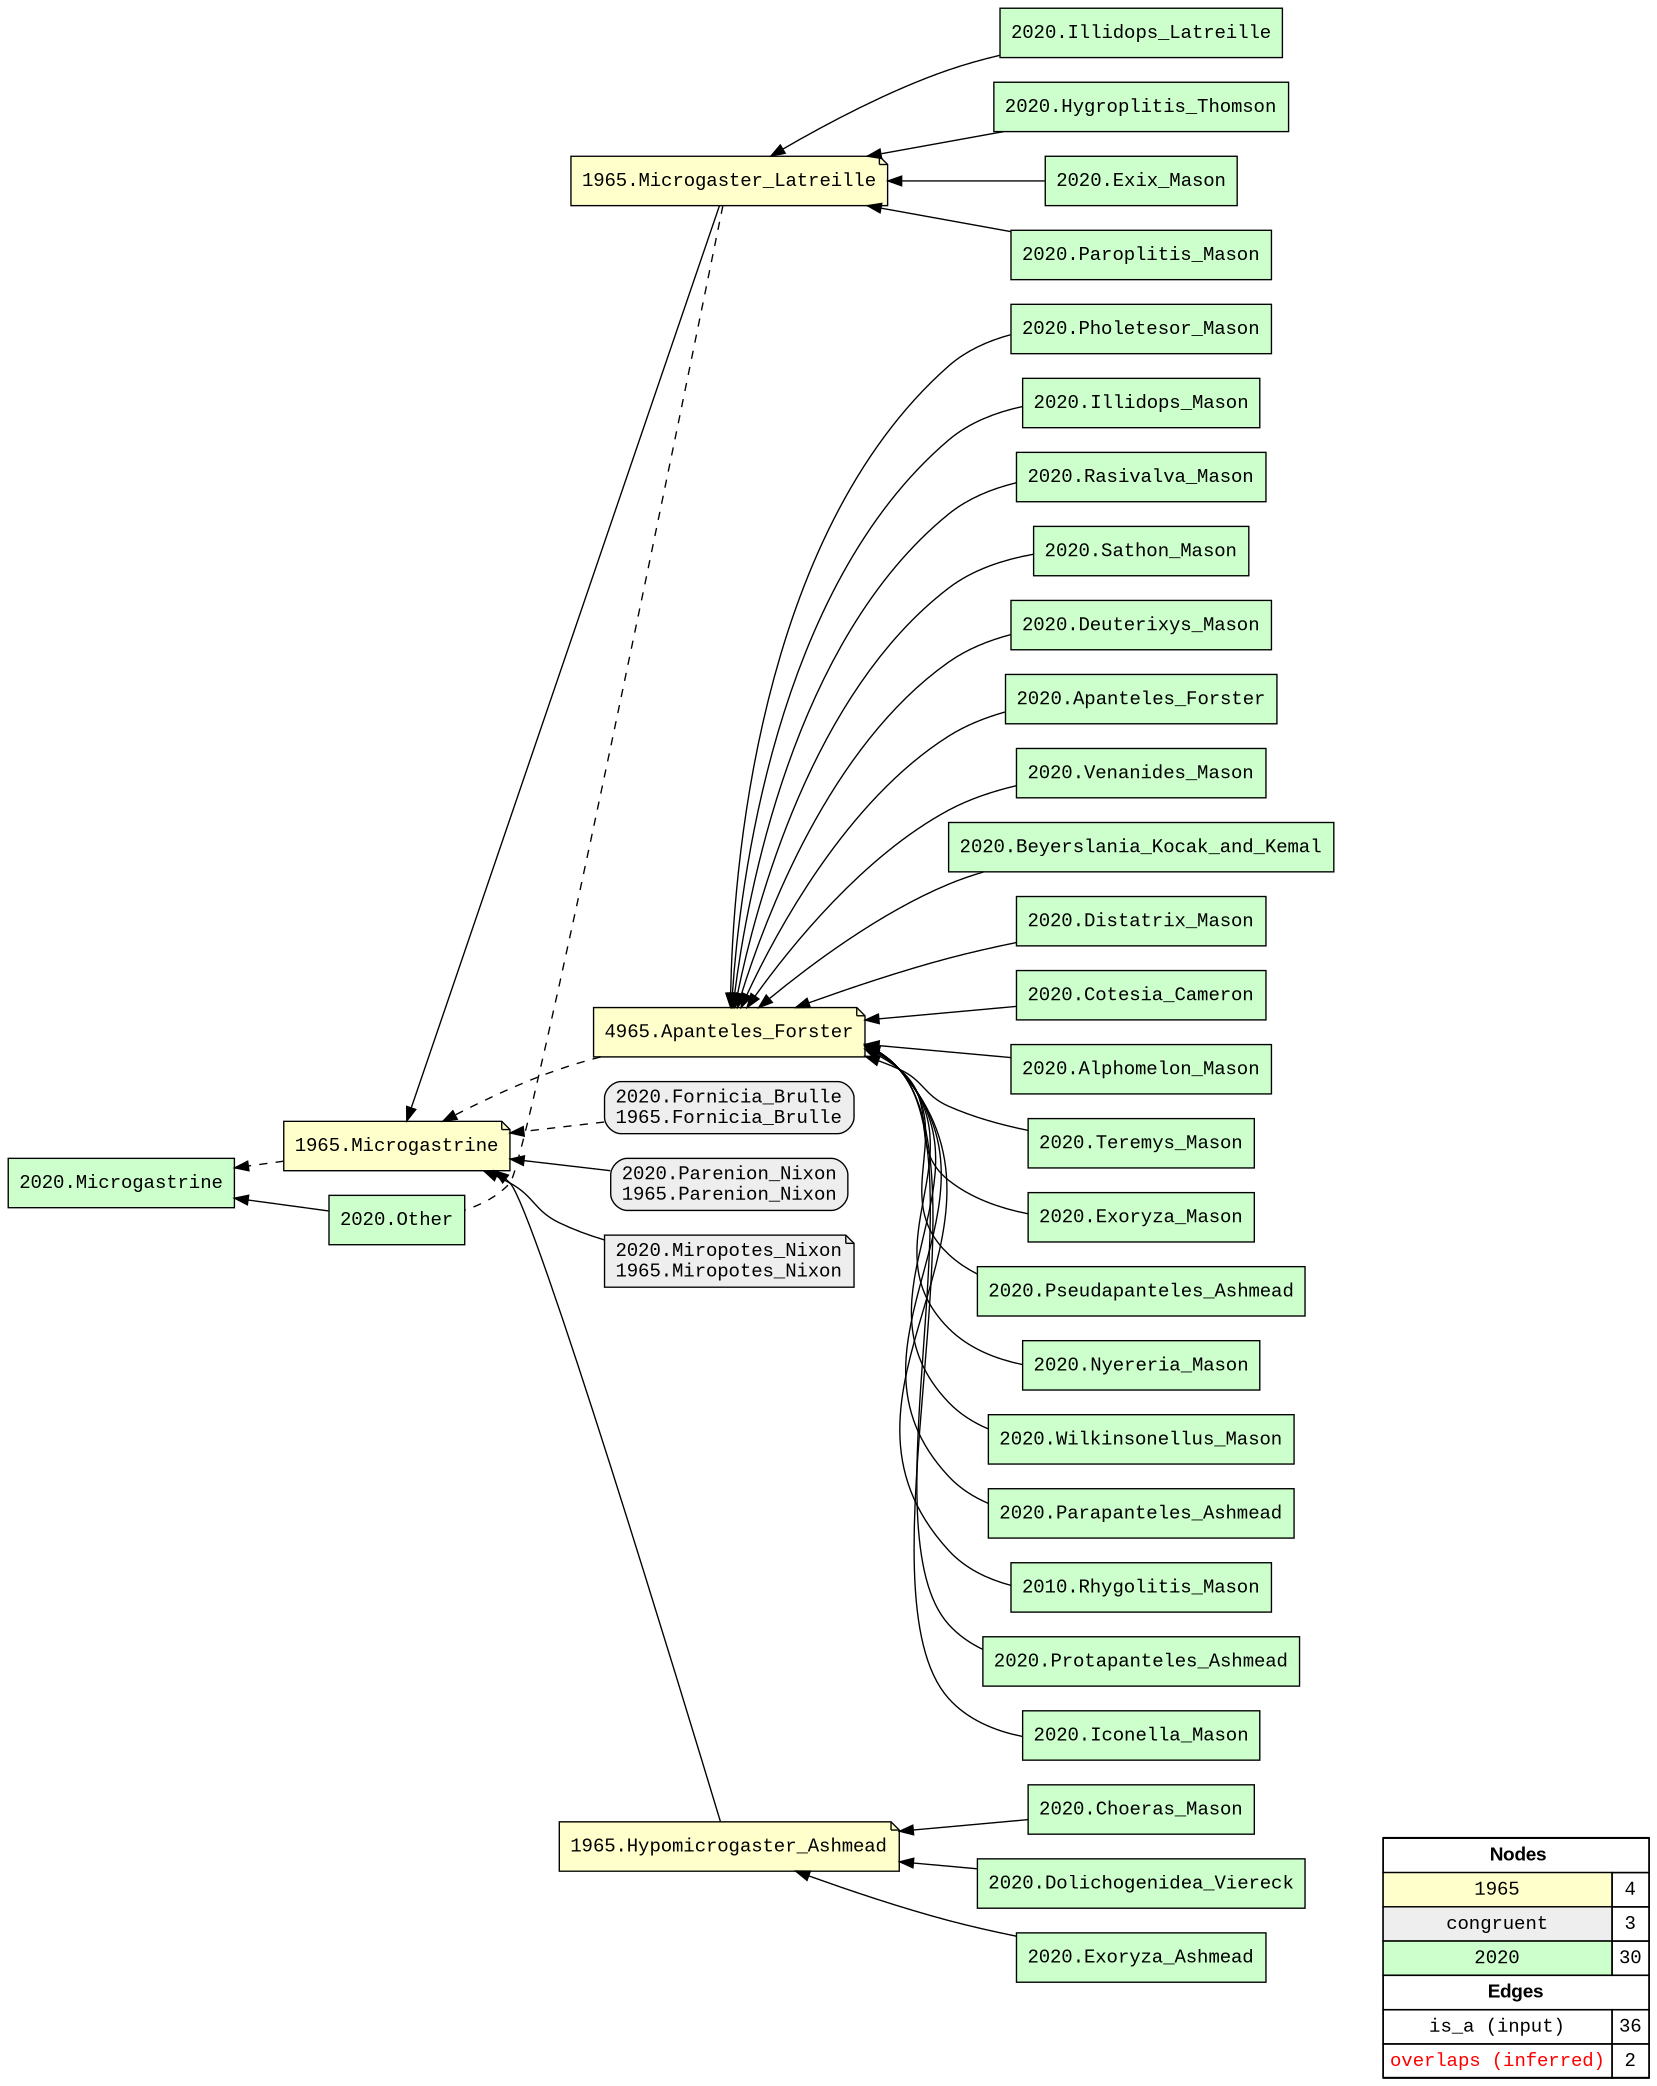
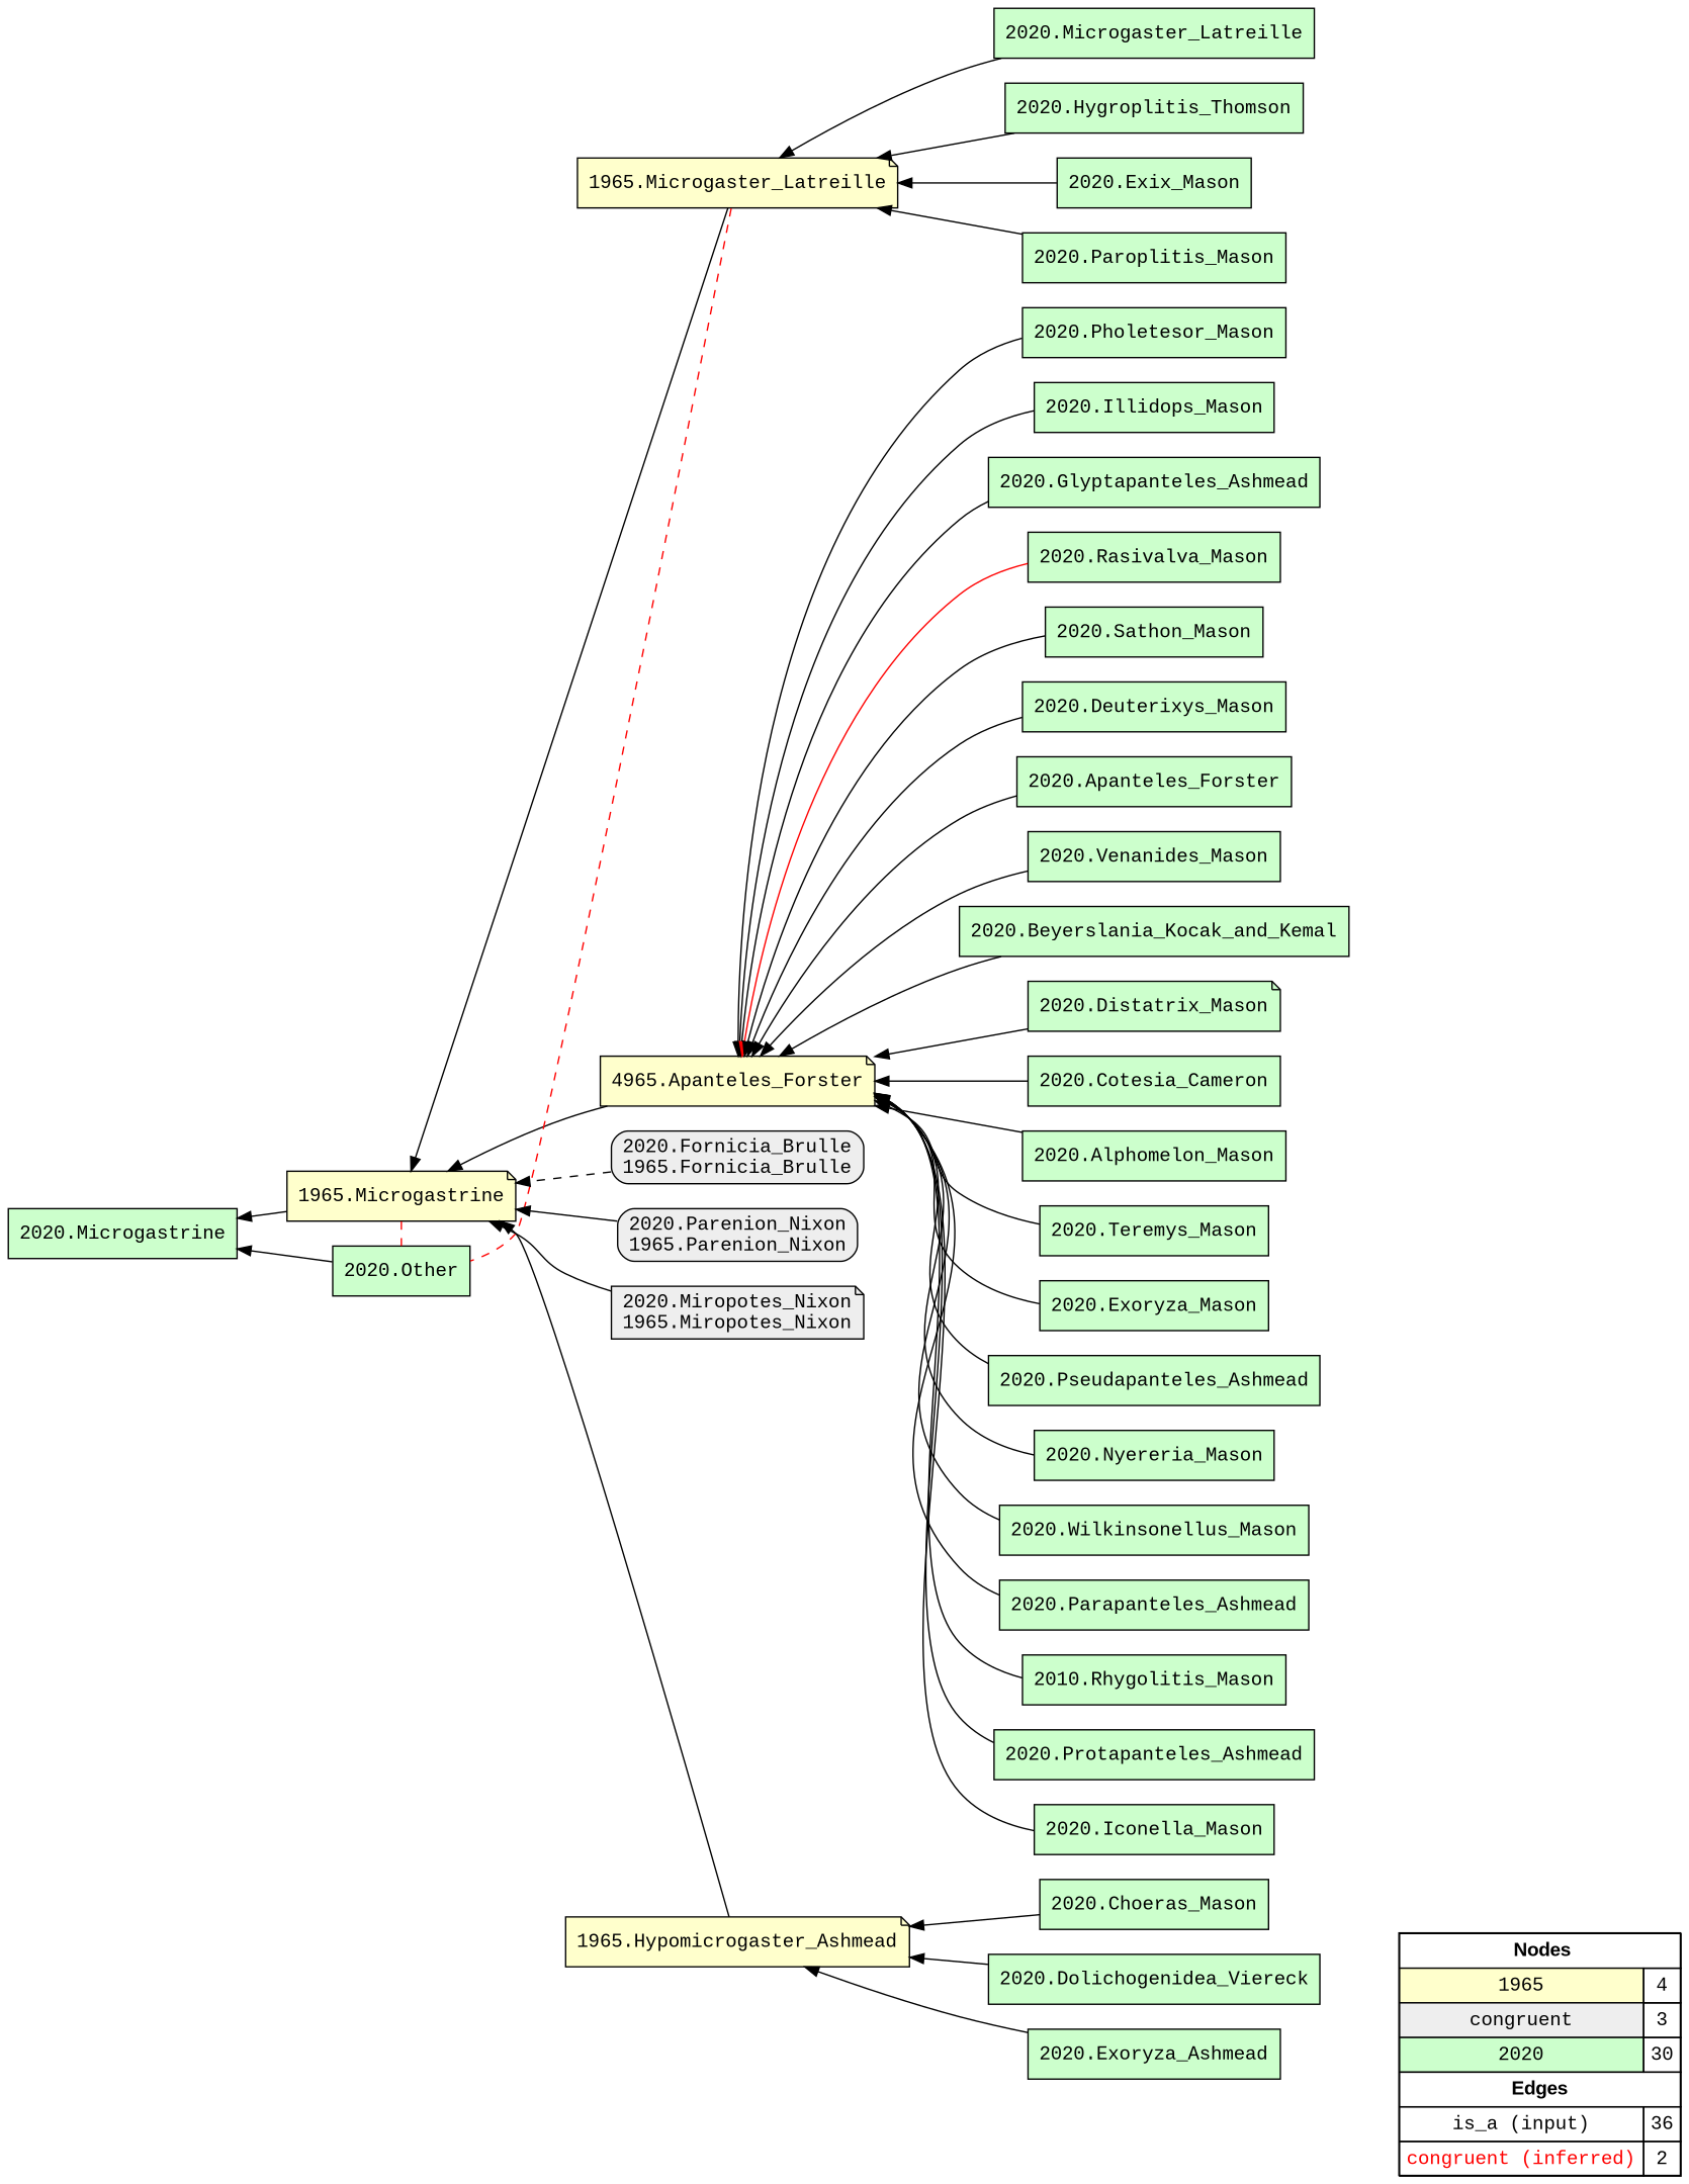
  digraph {
    fontname="Liberation Mono"
    rankdir=RL
    node [fillcolor="#CCFFCC" fontname="Liberation Mono" shape=box style=filled]
    edge [arrowhead=normal color="#000000" constraint=true fontname="Liberation Mono" penwidth=1 style=solid]
-   n1 [fillcolor=white label=<   <TABLE BORDER="0" CELLBORDER="1" CELLSPACING="0" CELLPADDING="4">  <TR> <TD COLSPAN="2"><font face="Arial Black"> Nodes</font></TD> </TR>  <TR>   <TD bgcolor="#FFFFCC" fontname="helvetica">1965</TD>   <TD>4</TD>   </TR>  <TR>   <TD bgcolor="#EEEEEE" fontname="helvetica">congruent</TD>   <TD>3</TD>   </TR>  <TR>   <TD bgcolor="#CCFFCC" fontname="helvetica">2020</TD>   <TD>30</TD>   </TR>  <TR> <TD COLSPAN="2"><font face = "Arial Black"> Edges </font></TD> </TR>  <TR>   <TD><font color ="#000000">is_a (input)</font></TD><TD>36</TD> </TR> <TR>   <TD><font color ="#FF0000">overlaps (inferred)</font></TD><TD>2</TD> </TR> </TABLE>   > margin=0]
+   n1 [fillcolor=white label=<   <TABLE BORDER="0" CELLBORDER="1" CELLSPACING="0" CELLPADDING="4">  <TR> <TD COLSPAN="2"><font face="Arial Black"> Nodes</font></TD> </TR>  <TR>   <TD bgcolor="#FFFFCC" fontname="helvetica">1965</TD>   <TD>4</TD>   </TR>  <TR>   <TD bgcolor="#EEEEEE" fontname="helvetica">congruent</TD>   <TD>3</TD>   </TR>  <TR>   <TD bgcolor="#CCFFCC" fontname="helvetica">2020</TD>   <TD>30</TD>   </TR>  <TR> <TD COLSPAN="2"><font face = "Arial Black"> Edges </font></TD> </TR>  <TR>   <TD><font color ="#000000">is_a (input)</font></TD><TD>36</TD> </TR> <TR>   <TD><font color ="#FF0000">congruent (inferred)</font></TD><TD>2</TD> </TR> </TABLE>   > margin=0]
    "1965.Hypomicrogaster_Ashmead" [fillcolor="#FFFFCC" shape=note]
    "1965.Microgastrine" [fillcolor="#FFFFCC" shape=note]
    "2020.Other"
    "2020.Microgastrine"
    n6 [fillcolor="#FFFFCC" label="4965.Apanteles_Forster" shape=note]
    "1965.Microgaster_Latreille" [fillcolor="#FFFFCC" shape=note]
    "2020.Fornicia_Brulle\n1965.Fornicia_Brulle" [fillcolor="#EEEEEE" style="filled,rounded"]
    "2020.Parenion_Nixon\n1965.Parenion_Nixon" [fillcolor="#EEEEEE" style="filled,rounded"]
    "2020.Miropotes_Nixon\n1965.Miropotes_Nixon" [fillcolor="#EEEEEE" shape=note style="filled,rounded"]
-   "2020.Microgaster_Latreille" [label="2020.Illidops_Latreille"]
+   "2020.Microgaster_Latreille"
    "2020.Pholetesor_Mason"
    "2020.Illidops_Mason"
+   "2020.Glyptapanteles_Ashmead"
    "2020.Rasivalva_Mason"
    "2020.Choeras_Mason"
    "2020.Sathon_Mason"
    "2020.Dolichogenidea_Viereck"
    "2020.Deuterixys_Mason"
    "2020.Apanteles_Forster"
    "2020.Venanides_Mason"
    "2020.Hygroplitis_Thomson"
    "2020.Beyerslania_Kocak_and_Kemal"
-   "2020.Distatrix_Mason"
+   "2020.Distatrix_Mason" [shape=note]
    n25 [label="2020.Exoryza_Ashmead"]
    "2020.Cotesia_Cameron"
    "2020.Exix_Mason"
    "2020.Alphomelon_Mason"
    "2020.Teremys_Mason"
    "2020.Exoryza_Mason"
    "2020.Paroplitis_Mason"
    "2020.Pseudapanteles_Ashmead"
    "2020.Nyereria_Mason"
    "2020.Wilkinsonellus_Mason"
    "2020.Parapanteles_Ashmead"
    n36 [label="2010.Rhygolitis_Mason"]
    "2020.Protapanteles_Ashmead"
    "2020.Iconella_Mason"
    subgraph sub_1 {
      rank=source
      n1
    }
    "1965.Hypomicrogaster_Ashmead" -> "1965.Microgastrine"
-   "1965.Microgastrine" -> "2020.Microgastrine" [style=dashed]
+   "1965.Microgastrine" -> "2020.Other" [arrowhead=none color="#FF0000" constraint=false style=dashed]
+   "1965.Microgastrine" -> "2020.Microgastrine"
    "2020.Other" -> "2020.Microgastrine"
-   n6 -> "1965.Microgastrine" [style=dashed]
+   n6 -> "1965.Microgastrine"
    "1965.Microgaster_Latreille" -> "1965.Microgastrine"
-   "1965.Microgaster_Latreille" -> "2020.Other" [arrowhead=none constraint=false style=dashed]
+   "1965.Microgaster_Latreille" -> "2020.Other" [arrowhead=none color="#FF0000" constraint=false style=dashed]
    "2020.Fornicia_Brulle\n1965.Fornicia_Brulle" -> "1965.Microgastrine" [style=dashed]
    "2020.Parenion_Nixon\n1965.Parenion_Nixon" -> "1965.Microgastrine"
    "2020.Miropotes_Nixon\n1965.Miropotes_Nixon" -> "1965.Microgastrine"
    "2020.Microgaster_Latreille" -> "1965.Microgaster_Latreille"
    "2020.Pholetesor_Mason" -> n6
    "2020.Illidops_Mason" -> n6
-   "2020.Rasivalva_Mason" -> n6
+   "2020.Glyptapanteles_Ashmead" -> n6
+   "2020.Rasivalva_Mason" -> n6 [color="#FF0000"]
    "2020.Choeras_Mason" -> "1965.Hypomicrogaster_Ashmead"
    "2020.Sathon_Mason" -> n6
    "2020.Dolichogenidea_Viereck" -> "1965.Hypomicrogaster_Ashmead"
    "2020.Deuterixys_Mason" -> n6
    "2020.Apanteles_Forster" -> n6
    "2020.Venanides_Mason" -> n6
    "2020.Hygroplitis_Thomson" -> "1965.Microgaster_Latreille"
    "2020.Beyerslania_Kocak_and_Kemal" -> n6
    "2020.Distatrix_Mason" -> n6
    n25 -> "1965.Hypomicrogaster_Ashmead"
    "2020.Cotesia_Cameron" -> n6
    "2020.Exix_Mason" -> "1965.Microgaster_Latreille"
    "2020.Alphomelon_Mason" -> n6
    "2020.Teremys_Mason" -> n6
    "2020.Exoryza_Mason" -> n6
    "2020.Paroplitis_Mason" -> "1965.Microgaster_Latreille"
    "2020.Pseudapanteles_Ashmead" -> n6
    "2020.Nyereria_Mason" -> n6
    "2020.Wilkinsonellus_Mason" -> n6
    "2020.Parapanteles_Ashmead" -> n6
    n36 -> n6
    "2020.Protapanteles_Ashmead" -> n6
    "2020.Iconella_Mason" -> n6
  }
